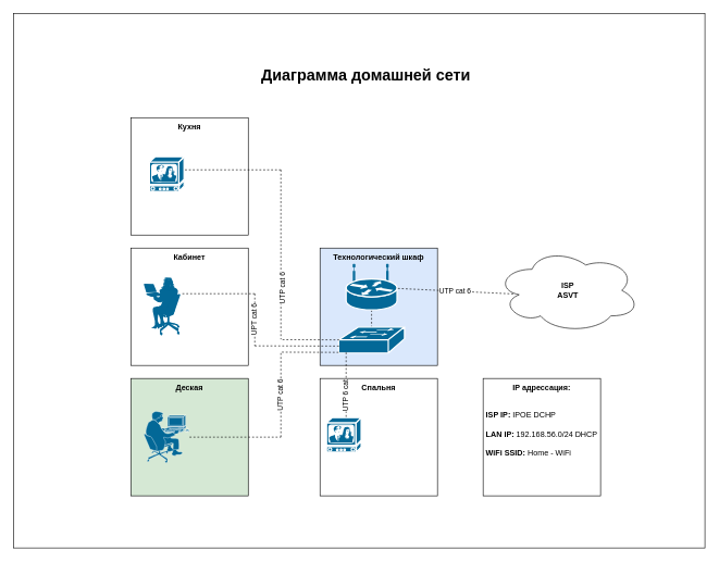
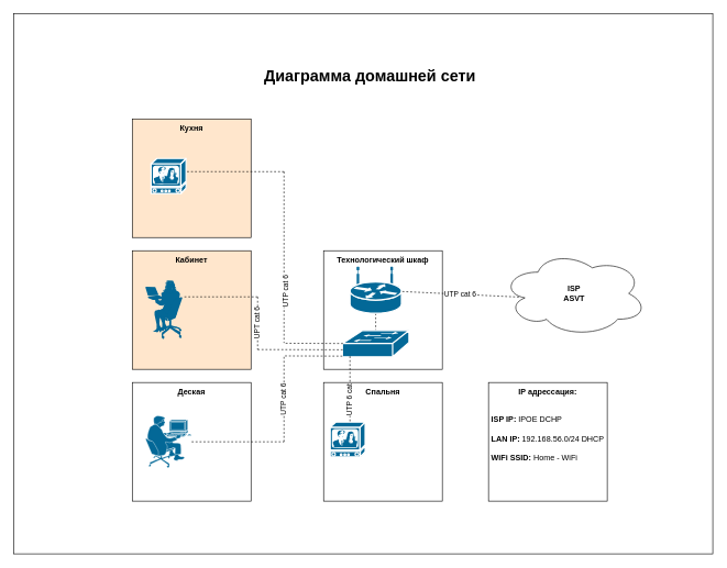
  <mxCell id="0" />
  <mxCell id="1" parent="0" />
  <mxCell id="2" value="" style="rounded=0;whiteSpace=wrap;html=1;" vertex="1" parent="1"><mxGeometry x="20" y="20" width="1060" height="820" as="geometry" /></mxCell>
  <mxCell id="3" value="&lt;b&gt;Спальня&lt;/b&gt;" style="whiteSpace=wrap;html=1;aspect=fixed;verticalAlign=top;" vertex="1" parent="1"><mxGeometry x="490" y="580" width="180" height="180" as="geometry" /></mxCell>
- <mxCell id="4" value="&lt;b&gt;Кухня&lt;/b&gt;" style="whiteSpace=wrap;html=1;aspect=fixed;verticalAlign=top;" vertex="1" parent="1"><mxGeometry x="200" y="180" width="180" height="180" as="geometry" /></mxCell>
- <mxCell id="5" value="&lt;b&gt;Кабинет&lt;/b&gt;" style="whiteSpace=wrap;html=1;aspect=fixed;horizontal=1;verticalAlign=top;" vertex="1" parent="1"><mxGeometry x="200" y="380" width="180" height="180" as="geometry" /></mxCell>
- <mxCell id="6" value="&lt;b&gt;Деская&lt;/b&gt;" style="whiteSpace=wrap;html=1;aspect=fixed;verticalAlign=top;fillColor=#d5e8d4;" vertex="1" parent="1"><mxGeometry x="200" y="580" width="180" height="180" as="geometry" /></mxCell>
- <mxCell id="7" value="&lt;b&gt;Технологический шкаф&lt;/b&gt;" style="whiteSpace=wrap;html=1;aspect=fixed;verticalAlign=top;fillColor=#dae8fc;" vertex="1" parent="1"><mxGeometry x="490" y="380" width="180" height="180" as="geometry" /></mxCell>
+ <mxCell id="4" value="&lt;b&gt;Кухня&lt;/b&gt;" style="whiteSpace=wrap;html=1;aspect=fixed;verticalAlign=top;fillColor=#ffe6cc;" vertex="1" parent="1"><mxGeometry x="200" y="180" width="180" height="180" as="geometry" /></mxCell>
+ <mxCell id="5" value="&lt;b&gt;Кабинет&lt;/b&gt;" style="whiteSpace=wrap;html=1;aspect=fixed;horizontal=1;verticalAlign=top;fillColor=#ffe6cc;" vertex="1" parent="1"><mxGeometry x="200" y="380" width="180" height="180" as="geometry" /></mxCell>
+ <mxCell id="6" value="&lt;b&gt;Деская&lt;/b&gt;" style="whiteSpace=wrap;html=1;aspect=fixed;verticalAlign=top;" vertex="1" parent="1"><mxGeometry x="200" y="580" width="180" height="180" as="geometry" /></mxCell>
+ <mxCell id="7" value="&lt;b&gt;Технологический шкаф&lt;/b&gt;" style="whiteSpace=wrap;html=1;aspect=fixed;verticalAlign=top;" vertex="1" parent="1"><mxGeometry x="490" y="380" width="180" height="180" as="geometry" /></mxCell>
  <mxCell id="8" value="&lt;b&gt;IP адрессация:&lt;/b&gt;&lt;br&gt;&lt;br&gt;&lt;br&gt;&lt;div style=&quot;text-align: left;&quot;&gt;&lt;b style=&quot;background-color: initial;&quot;&gt;ISP IP:&lt;/b&gt;&lt;span style=&quot;background-color: initial;&quot;&gt; IPOE DCHP&amp;nbsp;&lt;/span&gt;&lt;/div&gt;&lt;div style=&quot;text-align: left;&quot;&gt;&lt;b&gt;&lt;br&gt;&lt;/b&gt;&lt;/div&gt;&lt;div style=&quot;text-align: left;&quot;&gt;&lt;b&gt;LAN IP: &lt;/b&gt;192.168.56.0/24 DHCP&lt;/div&gt;&lt;div style=&quot;text-align: left;&quot;&gt;&lt;br&gt;&lt;/div&gt;&lt;div style=&quot;text-align: left;&quot;&gt;&lt;b&gt;WiFi SSID:&lt;/b&gt; Home - WiFi&lt;/div&gt;" style="whiteSpace=wrap;html=1;aspect=fixed;verticalAlign=top;align=center;" vertex="1" parent="1"><mxGeometry x="740" y="580" width="180" height="180" as="geometry" /></mxCell>
  <mxCell id="9" value="&lt;b&gt;ISP&lt;br&gt;ASVT&lt;/b&gt;" style="ellipse;shape=cloud;whiteSpace=wrap;html=1;" vertex="1" parent="1"><mxGeometry x="760" y="380" width="220" height="130" as="geometry" /></mxCell>
  <mxCell id="10" style="orthogonalLoop=1;jettySize=auto;html=1;exitX=0.5;exitY=1;exitDx=0;exitDy=0;exitPerimeter=0;entryX=0.5;entryY=0;entryDx=0;entryDy=0;entryPerimeter=0;rounded=0;endArrow=none;endFill=0;dashed=1;" edge="1" parent="1" source="11" target="12"><mxGeometry relative="1" as="geometry" /></mxCell>
  <mxCell id="11" value="" style="shape=mxgraph.cisco.routers.wireless_router;sketch=0;html=1;pointerEvents=1;dashed=0;fillColor=#036897;strokeColor=#ffffff;strokeWidth=2;verticalLabelPosition=bottom;verticalAlign=top;align=center;outlineConnect=0;" vertex="1" parent="1"><mxGeometry x="530" y="405" width="78" height="70" as="geometry" /></mxCell>
  <mxCell id="12" value="" style="shape=mxgraph.cisco.switches.workgroup_switch;sketch=0;html=1;pointerEvents=1;dashed=0;fillColor=#036897;strokeColor=#ffffff;strokeWidth=2;verticalLabelPosition=bottom;verticalAlign=top;align=center;outlineConnect=0;" vertex="1" parent="1"><mxGeometry x="518.5" y="501" width="101" height="40" as="geometry" /></mxCell>
  <mxCell id="13" value="UTP cat 6" style="orthogonalLoop=1;jettySize=auto;html=1;rounded=0;endArrow=none;endFill=0;exitX=0.119;exitY=0.541;exitDx=0;exitDy=0;exitPerimeter=0;strokeColor=#000000;dashed=1;align=center;verticalAlign=middle;horizontal=1;" edge="1" parent="1" source="9" target="11"><mxGeometry relative="1" as="geometry"><mxPoint x="770" y="440" as="sourcePoint" /><mxPoint x="579" y="515" as="targetPoint" /></mxGeometry></mxCell>
  <mxCell id="14" style="orthogonalLoop=1;jettySize=auto;html=1;rounded=0;endArrow=none;endFill=0;exitX=0.119;exitY=0.541;exitDx=0;exitDy=0;exitPerimeter=0;strokeColor=#000000;dashed=1;" edge="1" parent="1"><mxGeometry relative="1" as="geometry"><mxPoint x="519" y="530.33" as="sourcePoint" /><mxPoint x="390" y="530" as="targetPoint" /></mxGeometry></mxCell>
  <mxCell id="15" style="orthogonalLoop=1;jettySize=auto;html=1;rounded=0;endArrow=none;endFill=0;exitX=0.119;exitY=0.541;exitDx=0;exitDy=0;exitPerimeter=0;strokeColor=#000000;dashed=1;" edge="1" parent="1"><mxGeometry relative="1" as="geometry"><mxPoint x="519.5" y="520.8" as="sourcePoint" /><mxPoint x="429.5" y="520.47" as="targetPoint" /></mxGeometry></mxCell>
  <mxCell id="16" style="orthogonalLoop=1;jettySize=auto;html=1;rounded=0;endArrow=none;endFill=0;exitX=0.119;exitY=0.541;exitDx=0;exitDy=0;exitPerimeter=0;strokeColor=#000000;dashed=1;" edge="1" parent="1"><mxGeometry relative="1" as="geometry"><mxPoint x="518.5" y="539.99" as="sourcePoint" /><mxPoint x="428.5" y="539.66" as="targetPoint" /></mxGeometry></mxCell>
  <mxCell id="17" value="" style="shape=mxgraph.cisco.people.pc_man;sketch=0;html=1;pointerEvents=1;dashed=0;fillColor=#036897;strokeColor=#ffffff;strokeWidth=2;verticalLabelPosition=bottom;verticalAlign=top;align=center;outlineConnect=0;" vertex="1" parent="1"><mxGeometry x="220" y="630" width="70" height="80" as="geometry" /></mxCell>
  <mxCell id="18" value="" style="shape=mxgraph.cisco.people.sitting_woman;sketch=0;html=1;pointerEvents=1;dashed=0;fillColor=#036897;strokeColor=#ffffff;strokeWidth=2;verticalLabelPosition=bottom;verticalAlign=top;align=center;outlineConnect=0;" vertex="1" parent="1"><mxGeometry x="220" y="425" width="56" height="90" as="geometry" /></mxCell>
  <mxCell id="19" value="" style="shape=mxgraph.cisco.misc.tv;sketch=0;html=1;pointerEvents=1;dashed=0;fillColor=#036897;strokeColor=#ffffff;strokeWidth=2;verticalLabelPosition=bottom;verticalAlign=top;align=center;outlineConnect=0;" vertex="1" parent="1"><mxGeometry x="500" y="640" width="53" height="53" as="geometry" /></mxCell>
  <mxCell id="20" value="" style="shape=mxgraph.cisco.misc.tv;sketch=0;html=1;pointerEvents=1;dashed=0;fillColor=#036897;strokeColor=#ffffff;strokeWidth=2;verticalLabelPosition=bottom;verticalAlign=top;align=center;outlineConnect=0;" vertex="1" parent="1"><mxGeometry x="228.5" y="240" width="53" height="53" as="geometry" /></mxCell>
  <mxCell id="21" style="orthogonalLoop=1;jettySize=auto;html=1;rounded=0;endArrow=none;endFill=0;strokeColor=#000000;dashed=1;" edge="1" parent="1"><mxGeometry relative="1" as="geometry"><mxPoint x="430" y="260.03" as="sourcePoint" /><mxPoint x="281.5" y="260" as="targetPoint" /></mxGeometry></mxCell>
  <mxCell id="22" style="orthogonalLoop=1;jettySize=auto;html=1;rounded=0;endArrow=none;endFill=0;strokeColor=#000000;dashed=1;" edge="1" parent="1"><mxGeometry relative="1" as="geometry"><mxPoint x="430" y="260" as="sourcePoint" /><mxPoint x="430" y="520" as="targetPoint" /></mxGeometry></mxCell>
  <mxCell id="23" value="UTP cat 6" style="edgeLabel;html=1;align=center;verticalAlign=middle;resizable=0;points=[];horizontal=0;" vertex="1" connectable="0" parent="22"><mxGeometry x="0.408" y="1" relative="1" as="geometry"><mxPoint as="offset" /></mxGeometry></mxCell>
  <mxCell id="24" style="orthogonalLoop=1;jettySize=auto;html=1;rounded=0;endArrow=none;endFill=0;strokeColor=#000000;dashed=1;" edge="1" parent="1"><mxGeometry relative="1" as="geometry"><mxPoint x="390" y="450" as="sourcePoint" /><mxPoint x="276" y="450" as="targetPoint" /></mxGeometry></mxCell>
  <mxCell id="25" value="UPT cat 6" style="orthogonalLoop=1;jettySize=auto;html=1;rounded=0;endArrow=none;endFill=0;strokeColor=#000000;dashed=1;horizontal=0;" edge="1" parent="1"><mxGeometry relative="1" as="geometry"><mxPoint x="390" y="450" as="sourcePoint" /><mxPoint x="390" y="530" as="targetPoint" /></mxGeometry></mxCell>
  <mxCell id="26" value="UTP cat 6" style="orthogonalLoop=1;jettySize=auto;html=1;rounded=0;endArrow=none;endFill=0;strokeColor=#000000;dashed=1;horizontal=0;" edge="1" parent="1"><mxGeometry relative="1" as="geometry"><mxPoint x="430" y="541" as="sourcePoint" /><mxPoint x="430" y="670" as="targetPoint" /></mxGeometry></mxCell>
  <mxCell id="27" style="orthogonalLoop=1;jettySize=auto;html=1;rounded=0;endArrow=none;endFill=0;strokeColor=#000000;dashed=1;" edge="1" parent="1" source="17"><mxGeometry relative="1" as="geometry"><mxPoint x="410" y="470" as="sourcePoint" /><mxPoint x="430" y="670" as="targetPoint" /></mxGeometry></mxCell>
  <mxCell id="28" style="orthogonalLoop=1;jettySize=auto;html=1;rounded=0;endArrow=none;endFill=0;strokeColor=#000000;dashed=1;" edge="1" parent="1"><mxGeometry relative="1" as="geometry"><mxPoint x="530" y="540" as="sourcePoint" /><mxPoint x="530" y="640" as="targetPoint" /></mxGeometry></mxCell>
  <mxCell id="29" value="UTP 6 cat" style="edgeLabel;html=1;align=center;verticalAlign=middle;resizable=0;points=[];rotation=270;" vertex="1" connectable="0" parent="28"><mxGeometry x="0.36" y="-2" relative="1" as="geometry"><mxPoint as="offset" /></mxGeometry></mxCell>
  <mxCell id="30" value="&lt;h1&gt;Диаграмма домашней сети&amp;nbsp;&lt;/h1&gt;" style="text;html=1;strokeColor=none;fillColor=none;spacing=5;spacingTop=-20;whiteSpace=wrap;overflow=hidden;rounded=0;" vertex="1" parent="1"><mxGeometry x="395" y="95" width="350" height="40" as="geometry" /></mxCell>
